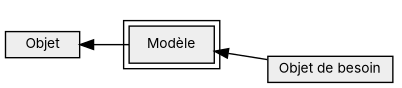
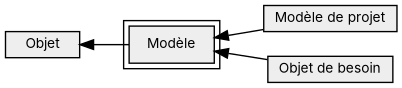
  digraph {
    fontname=Inter
    rankdir=LR
    node [color="#00000" fillcolor="#EEEEEE" font="Helvetica-Bold" fontname=Inter fontsize=10 peripheries=1 shape=box style=filled]
    edge [dir=back fontname=Inter]
    n1 [height=0 label="Modèle" peripheries=2]
+   n2 [height=0 label="Modèle de projet"]
    n3 [height=0 label="Objet de besoin"]
    n4 [height=0 label=Objet]
+   n1 -> n2
    n1 -> n3
    n4 -> n1
  }
